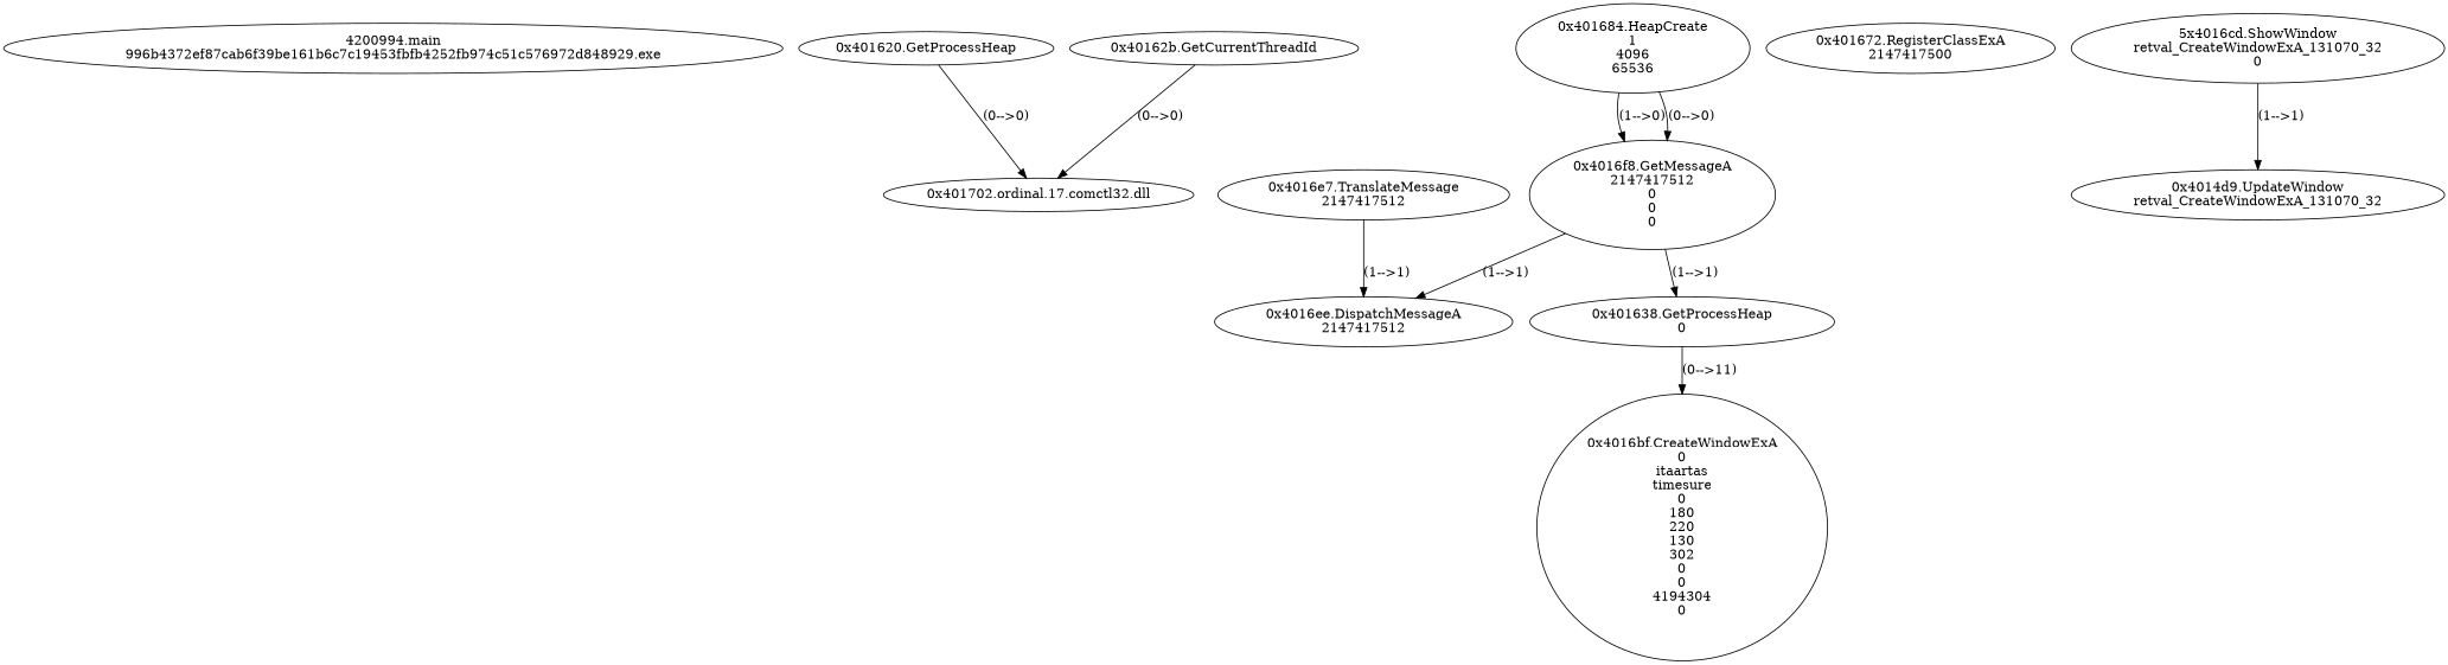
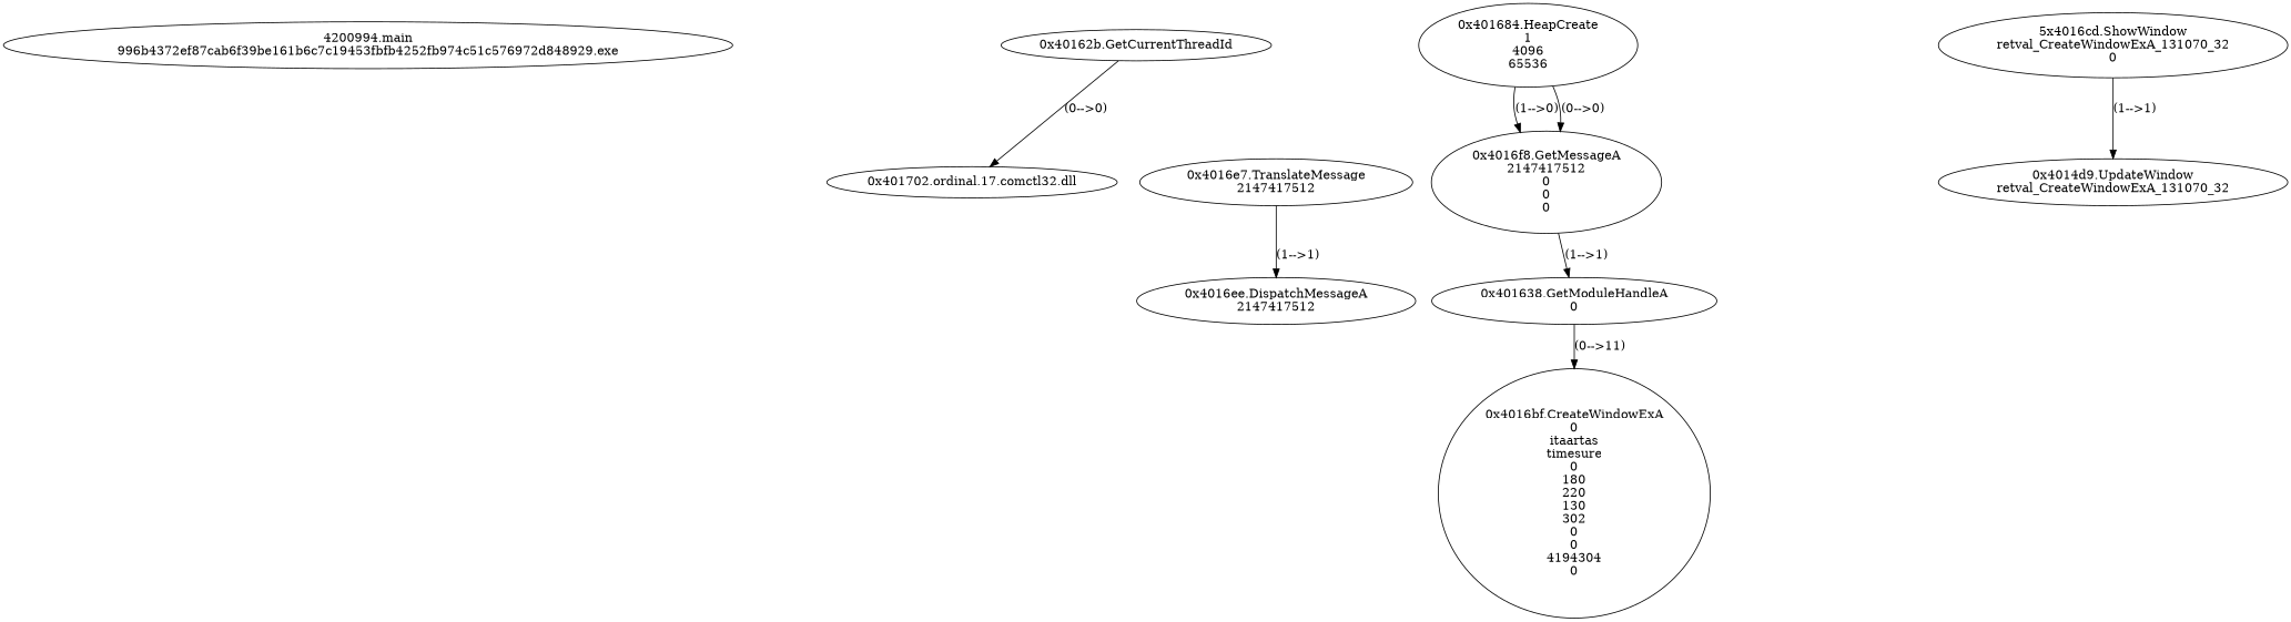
  digraph {
    n1 [label="4200994.main\n996b4372ef87cab6f39be161b6c7c19453fbfb4252fb974c51c576972d848929.exe"]
-   n2 [label="0x401620.GetProcessHeap\n"]
    n3 [label="0x401702.ordinal.17.comctl32.dll\n"]
    n4 [label="0x40162b.GetCurrentThreadId\n"]
-   n5 [label="0x401638.GetProcessHeap\n0"]
+   n5 [label="0x401638.GetModuleHandleA\n0"]
    n6 [label="0x4016bf.CreateWindowExA\n0\nitaartas\ntimesure\n0\n180\n220\n130\n302\n0\n0\n4194304\n0"]
-   n7 [label="0x401672.RegisterClassExA\n2147417500"]
    n8 [label="0x401684.HeapCreate\n1\n4096\n65536"]
    n9 [label="0x4016f8.GetMessageA\n2147417512\n0\n0\n0"]
    n10 [label="0x4016ee.DispatchMessageA\n2147417512"]
    n11 [label="5x4016cd.ShowWindow\nretval_CreateWindowExA_131070_32\n0"]
    n12 [label="0x4014d9.UpdateWindow\nretval_CreateWindowExA_131070_32"]
    n13 [label="0x4016e7.TranslateMessage\n2147417512"]
-   n2 -> n3 [label="(0-->0)"]
    n4 -> n3 [label="(0-->0)"]
    n5 -> n6 [label="(0-->11)"]
    n8 -> n9 [label="(1-->0)"]
    n8 -> n9 [label="(0-->0)"]
    n9 -> n5 [label="(1-->1)"]
-   n9 -> n10 [label="(1-->1)"]
    n11 -> n12 [label="(1-->1)"]
    n13 -> n10 [label="(1-->1)"]
  }
